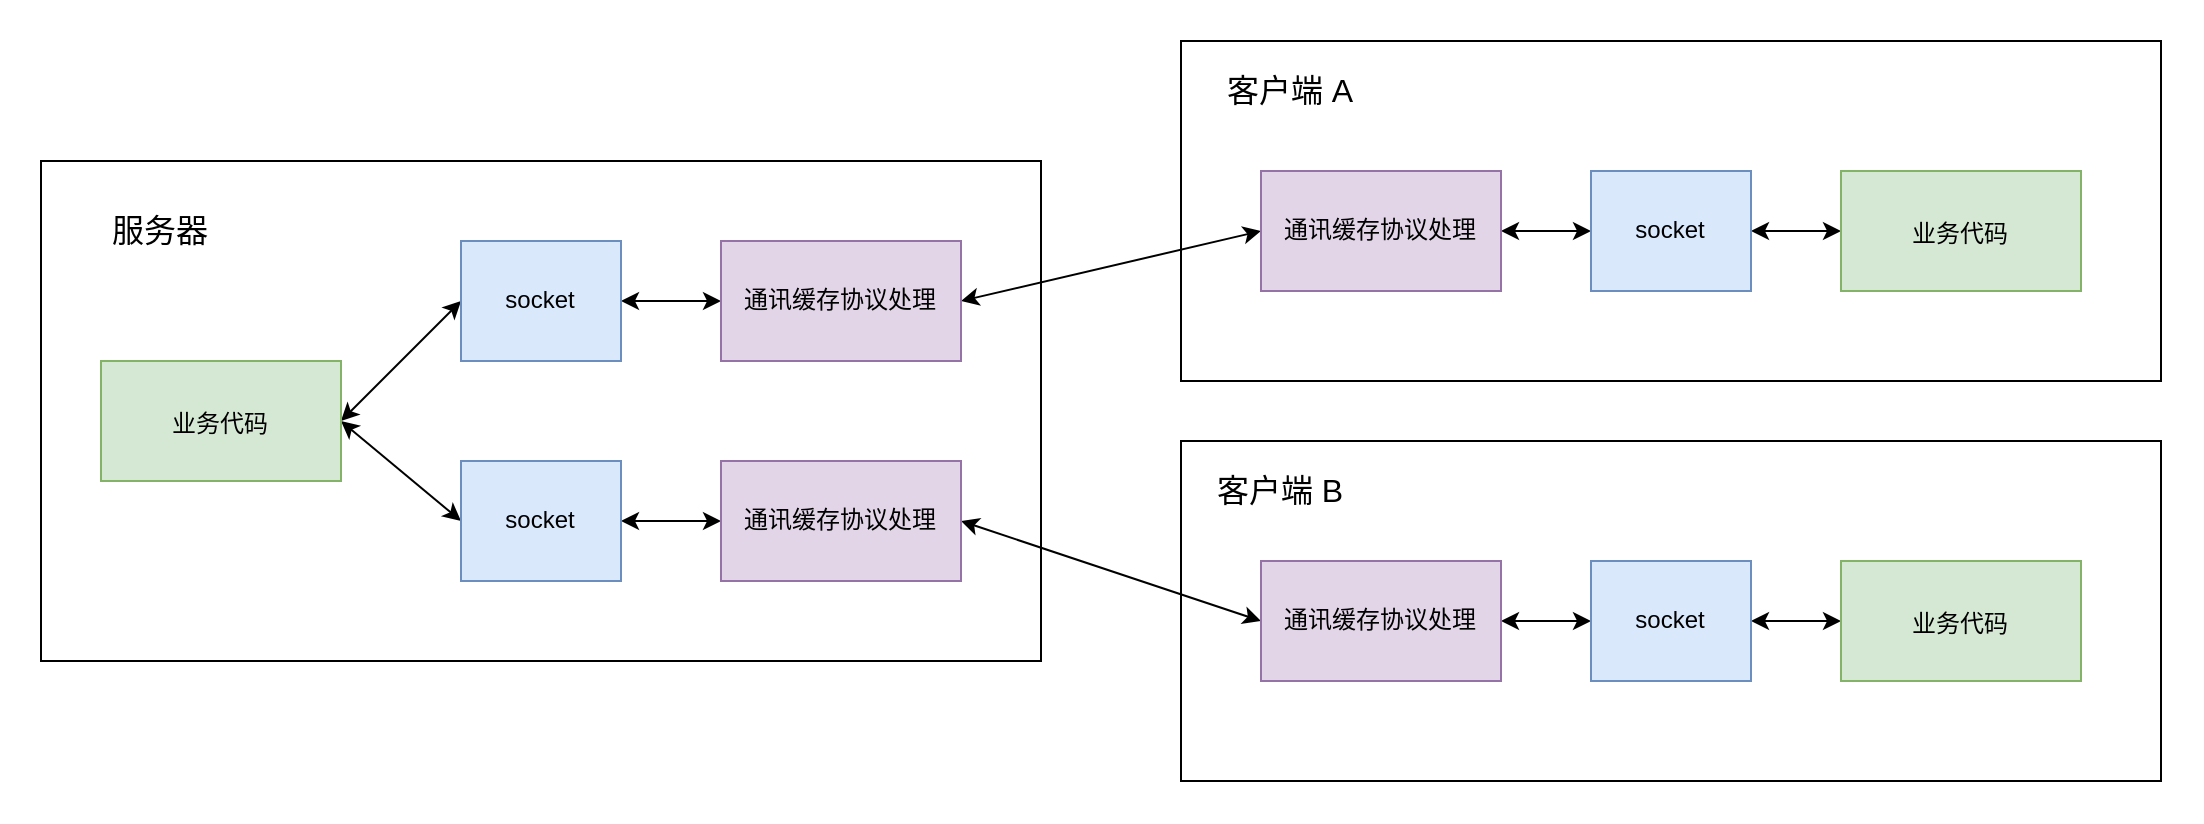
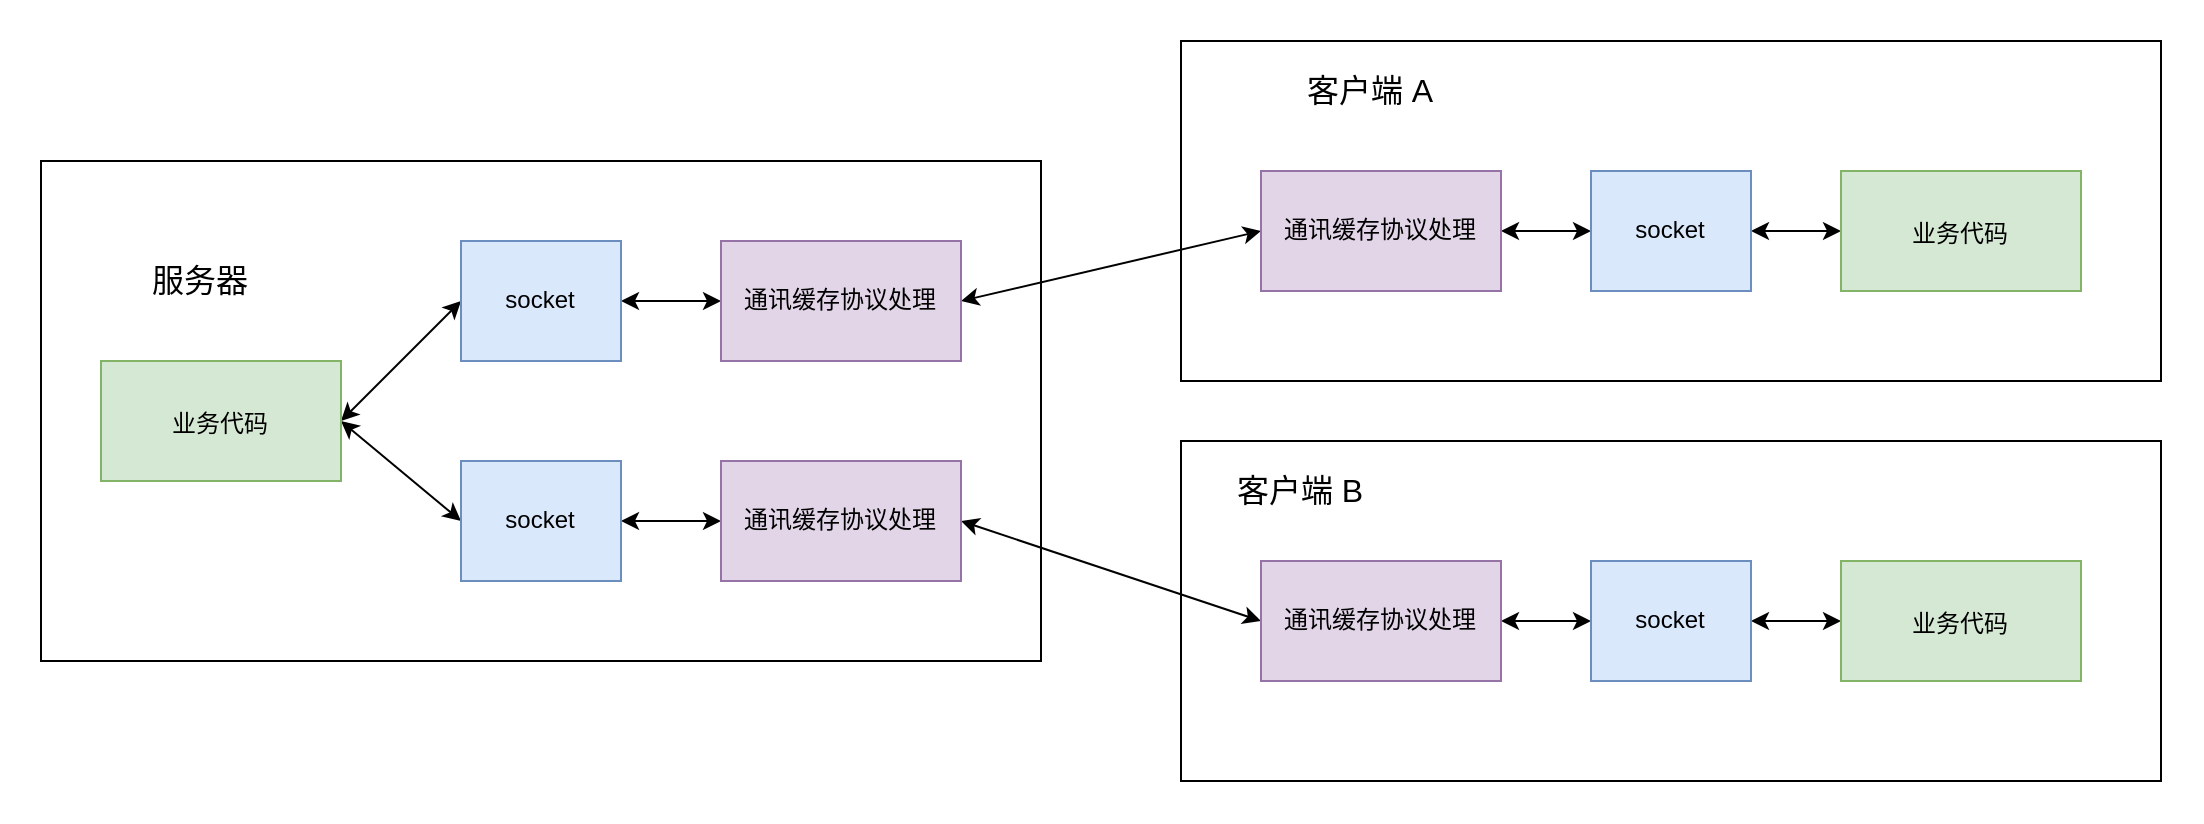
  <mxCell id="0" />
  <mxCell id="1" parent="0" />
  <mxCell id="2" value="" style="rounded=0;whiteSpace=wrap;html=1;shadow=0;sketch=0;fontSize=12;strokeWidth=1;" vertex="1" parent="1"><mxGeometry x="590" y="220" width="490" height="170" as="geometry" /></mxCell>
  <mxCell id="3" value="" style="rounded=0;whiteSpace=wrap;html=1;shadow=0;sketch=0;fontSize=12;strokeWidth=1;" vertex="1" parent="1"><mxGeometry x="590" y="20" width="490" height="170" as="geometry" /></mxCell>
  <mxCell id="4" value="" style="rounded=0;whiteSpace=wrap;html=1;shadow=0;sketch=0;fontSize=12;strokeWidth=1;" vertex="1" parent="1"><mxGeometry x="20" y="80" width="500" height="250" as="geometry" /></mxCell>
  <mxCell id="5" style="edgeStyle=none;rounded=0;sketch=0;orthogonalLoop=1;jettySize=auto;html=1;exitX=1;exitY=0.5;exitDx=0;exitDy=0;entryX=0;entryY=0.5;entryDx=0;entryDy=0;fontSize=12;fontColor=#FFFFFF;strokeWidth=1;startArrow=classic;startFill=1;" edge="1" parent="1" source="7" target="11"><mxGeometry relative="1" as="geometry" /></mxCell>
  <mxCell id="6" style="edgeStyle=none;rounded=0;sketch=0;orthogonalLoop=1;jettySize=auto;html=1;exitX=1;exitY=0.5;exitDx=0;exitDy=0;fontSize=12;fontColor=#FFFFFF;strokeWidth=1;entryX=0;entryY=0.5;entryDx=0;entryDy=0;startArrow=classic;startFill=1;" edge="1" parent="1" source="7" target="9"><mxGeometry relative="1" as="geometry" /></mxCell>
  <mxCell id="7" value="&lt;font style=&quot;font-size: 12px;&quot;&gt;业务代码&lt;/font&gt;" style="rounded=0;whiteSpace=wrap;html=1;shadow=0;sketch=0;fontSize=16;strokeWidth=1;fillColor=#d5e8d4;strokeColor=#82b366;" vertex="1" parent="1"><mxGeometry x="50" y="180" width="120" height="60" as="geometry" /></mxCell>
  <mxCell id="8" style="edgeStyle=none;rounded=0;sketch=0;orthogonalLoop=1;jettySize=auto;html=1;exitX=1;exitY=0.5;exitDx=0;exitDy=0;entryX=0;entryY=0.5;entryDx=0;entryDy=0;fontSize=12;fontColor=#FFFFFF;strokeWidth=1;startArrow=classic;startFill=1;" edge="1" parent="1" source="9" target="15"><mxGeometry relative="1" as="geometry" /></mxCell>
  <mxCell id="9" value="socket" style="rounded=0;whiteSpace=wrap;html=1;shadow=0;sketch=0;fontSize=12;strokeWidth=1;fillColor=#dae8fc;strokeColor=#6c8ebf;" vertex="1" parent="1"><mxGeometry x="230" y="230" width="80" height="60" as="geometry" /></mxCell>
  <mxCell id="10" style="edgeStyle=none;rounded=0;sketch=0;orthogonalLoop=1;jettySize=auto;html=1;exitX=1;exitY=0.5;exitDx=0;exitDy=0;entryX=0;entryY=0.5;entryDx=0;entryDy=0;fontSize=12;fontColor=#FFFFFF;strokeWidth=1;startArrow=classic;startFill=1;" edge="1" parent="1" source="11" target="13"><mxGeometry relative="1" as="geometry" /></mxCell>
  <mxCell id="11" value="socket" style="rounded=0;whiteSpace=wrap;html=1;shadow=0;sketch=0;fontSize=12;strokeWidth=1;fillColor=#dae8fc;strokeColor=#6c8ebf;" vertex="1" parent="1"><mxGeometry x="230" y="120" width="80" height="60" as="geometry" /></mxCell>
  <mxCell id="12" style="edgeStyle=none;rounded=0;sketch=0;orthogonalLoop=1;jettySize=auto;html=1;exitX=1;exitY=0.5;exitDx=0;exitDy=0;entryX=0;entryY=0.5;entryDx=0;entryDy=0;fontSize=12;fontColor=#FFFFFF;startArrow=classic;startFill=1;strokeWidth=1;" edge="1" parent="1" source="13" target="17"><mxGeometry relative="1" as="geometry" /></mxCell>
  <mxCell id="13" value="通讯缓存协议处理" style="rounded=0;whiteSpace=wrap;html=1;shadow=0;sketch=0;fontSize=12;strokeWidth=1;fillColor=#e1d5e7;strokeColor=#9673a6;" vertex="1" parent="1"><mxGeometry x="360" y="120" width="120" height="60" as="geometry" /></mxCell>
  <mxCell id="14" style="edgeStyle=none;rounded=0;sketch=0;orthogonalLoop=1;jettySize=auto;html=1;exitX=1;exitY=0.5;exitDx=0;exitDy=0;entryX=0;entryY=0.5;entryDx=0;entryDy=0;fontSize=12;fontColor=#FFFFFF;startArrow=classic;startFill=1;strokeWidth=1;" edge="1" parent="1" source="15" target="22"><mxGeometry relative="1" as="geometry" /></mxCell>
  <mxCell id="15" value="通讯缓存协议处理" style="rounded=0;whiteSpace=wrap;html=1;shadow=0;sketch=0;fontSize=12;strokeWidth=1;fillColor=#e1d5e7;strokeColor=#9673a6;" vertex="1" parent="1"><mxGeometry x="360" y="230" width="120" height="60" as="geometry" /></mxCell>
  <mxCell id="16" style="edgeStyle=none;rounded=0;sketch=0;orthogonalLoop=1;jettySize=auto;html=1;exitX=1;exitY=0.5;exitDx=0;exitDy=0;entryX=0;entryY=0.5;entryDx=0;entryDy=0;fontSize=12;fontColor=#FFFFFF;startArrow=classic;startFill=1;strokeWidth=1;" edge="1" parent="1" source="17" target="19"><mxGeometry relative="1" as="geometry" /></mxCell>
  <mxCell id="17" value="通讯缓存协议处理" style="rounded=0;whiteSpace=wrap;html=1;shadow=0;sketch=0;fontSize=12;strokeWidth=1;fillColor=#e1d5e7;strokeColor=#9673a6;" vertex="1" parent="1"><mxGeometry x="630" y="85" width="120" height="60" as="geometry" /></mxCell>
  <mxCell id="18" style="edgeStyle=none;rounded=0;sketch=0;orthogonalLoop=1;jettySize=auto;html=1;exitX=1;exitY=0.5;exitDx=0;exitDy=0;fontSize=12;fontColor=#FFFFFF;startArrow=classic;startFill=1;strokeWidth=1;" edge="1" parent="1" source="19" target="20"><mxGeometry relative="1" as="geometry" /></mxCell>
  <mxCell id="19" value="socket" style="rounded=0;whiteSpace=wrap;html=1;shadow=0;sketch=0;fontSize=12;strokeWidth=1;fillColor=#dae8fc;strokeColor=#6c8ebf;" vertex="1" parent="1"><mxGeometry x="795" y="85" width="80" height="60" as="geometry" /></mxCell>
  <mxCell id="20" value="&lt;font style=&quot;font-size: 12px;&quot;&gt;业务代码&lt;/font&gt;" style="rounded=0;whiteSpace=wrap;html=1;shadow=0;sketch=0;fontSize=16;strokeWidth=1;fillColor=#d5e8d4;strokeColor=#82b366;" vertex="1" parent="1"><mxGeometry x="920" y="85" width="120" height="60" as="geometry" /></mxCell>
  <mxCell id="21" style="edgeStyle=none;rounded=0;sketch=0;orthogonalLoop=1;jettySize=auto;html=1;exitX=1;exitY=0.5;exitDx=0;exitDy=0;entryX=0;entryY=0.5;entryDx=0;entryDy=0;fontSize=12;fontColor=#FFFFFF;startArrow=classic;startFill=1;strokeWidth=1;" edge="1" parent="1" source="22" target="24"><mxGeometry relative="1" as="geometry" /></mxCell>
  <mxCell id="22" value="通讯缓存协议处理" style="rounded=0;whiteSpace=wrap;html=1;shadow=0;sketch=0;fontSize=12;strokeWidth=1;fillColor=#e1d5e7;strokeColor=#9673a6;" vertex="1" parent="1"><mxGeometry x="630" y="280" width="120" height="60" as="geometry" /></mxCell>
  <mxCell id="23" style="edgeStyle=none;rounded=0;sketch=0;orthogonalLoop=1;jettySize=auto;html=1;exitX=1;exitY=0.5;exitDx=0;exitDy=0;fontSize=12;fontColor=#FFFFFF;startArrow=classic;startFill=1;strokeWidth=1;" edge="1" parent="1" source="24" target="25"><mxGeometry relative="1" as="geometry" /></mxCell>
  <mxCell id="24" value="socket" style="rounded=0;whiteSpace=wrap;html=1;shadow=0;sketch=0;fontSize=12;strokeWidth=1;fillColor=#dae8fc;strokeColor=#6c8ebf;" vertex="1" parent="1"><mxGeometry x="795" y="280" width="80" height="60" as="geometry" /></mxCell>
  <mxCell id="25" value="&lt;font style=&quot;font-size: 12px;&quot;&gt;业务代码&lt;/font&gt;" style="rounded=0;whiteSpace=wrap;html=1;shadow=0;sketch=0;fontSize=16;strokeWidth=1;fillColor=#d5e8d4;strokeColor=#82b366;" vertex="1" parent="1"><mxGeometry x="920" y="280" width="120" height="60" as="geometry" /></mxCell>
- <mxCell id="26" value="服务器" style="text;html=1;strokeColor=none;fillColor=none;align=center;verticalAlign=middle;whiteSpace=wrap;rounded=0;shadow=0;sketch=0;fontSize=16;fontColor=#000000;" vertex="1" parent="1"><mxGeometry x="50" y="100" width="60" height="30" as="geometry" /></mxCell>
- <mxCell id="27" value="客户端 A" style="text;html=1;strokeColor=none;fillColor=none;align=center;verticalAlign=middle;whiteSpace=wrap;rounded=0;shadow=0;sketch=0;fontSize=16;fontColor=#000000;" vertex="1" parent="1"><mxGeometry x="600" y="30" width="90" height="30" as="geometry" /></mxCell>
- <mxCell id="28" value="客户端 B" style="text;html=1;strokeColor=none;fillColor=none;align=center;verticalAlign=middle;whiteSpace=wrap;rounded=0;shadow=0;sketch=0;fontSize=16;fontColor=#000000;" vertex="1" parent="1"><mxGeometry x="600" y="230" width="80" height="30" as="geometry" /></mxCell>
+ <mxCell id="26" value="服务器" style="text;html=1;strokeColor=none;fillColor=none;align=center;verticalAlign=middle;whiteSpace=wrap;rounded=0;shadow=0;sketch=0;fontSize=16;fontColor=#000000;" vertex="1" parent="1"><mxGeometry x="70" y="125" width="60" height="30" as="geometry" /></mxCell>
+ <mxCell id="27" value="客户端 A" style="text;html=1;strokeColor=none;fillColor=none;align=center;verticalAlign=middle;whiteSpace=wrap;rounded=0;shadow=0;sketch=0;fontSize=16;fontColor=#000000;" vertex="1" parent="1"><mxGeometry x="640" y="30" width="90" height="30" as="geometry" /></mxCell>
+ <mxCell id="28" value="客户端 B" style="text;html=1;strokeColor=none;fillColor=none;align=center;verticalAlign=middle;whiteSpace=wrap;rounded=0;shadow=0;sketch=0;fontSize=16;fontColor=#000000;" vertex="1" parent="1"><mxGeometry x="610" y="230" width="80" height="30" as="geometry" /></mxCell>
